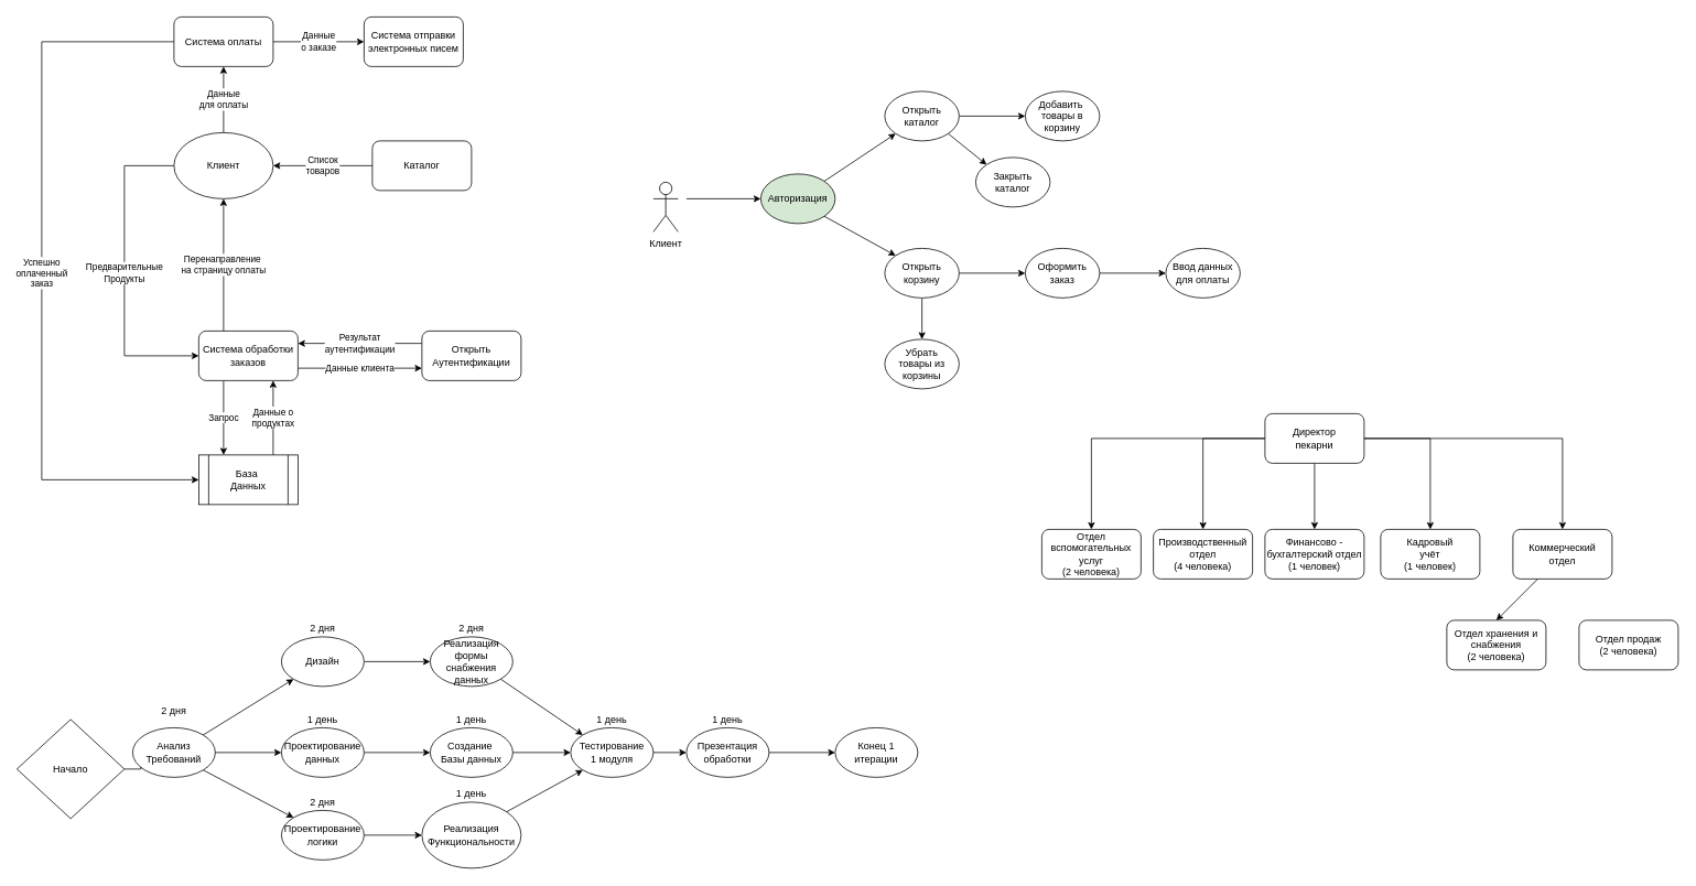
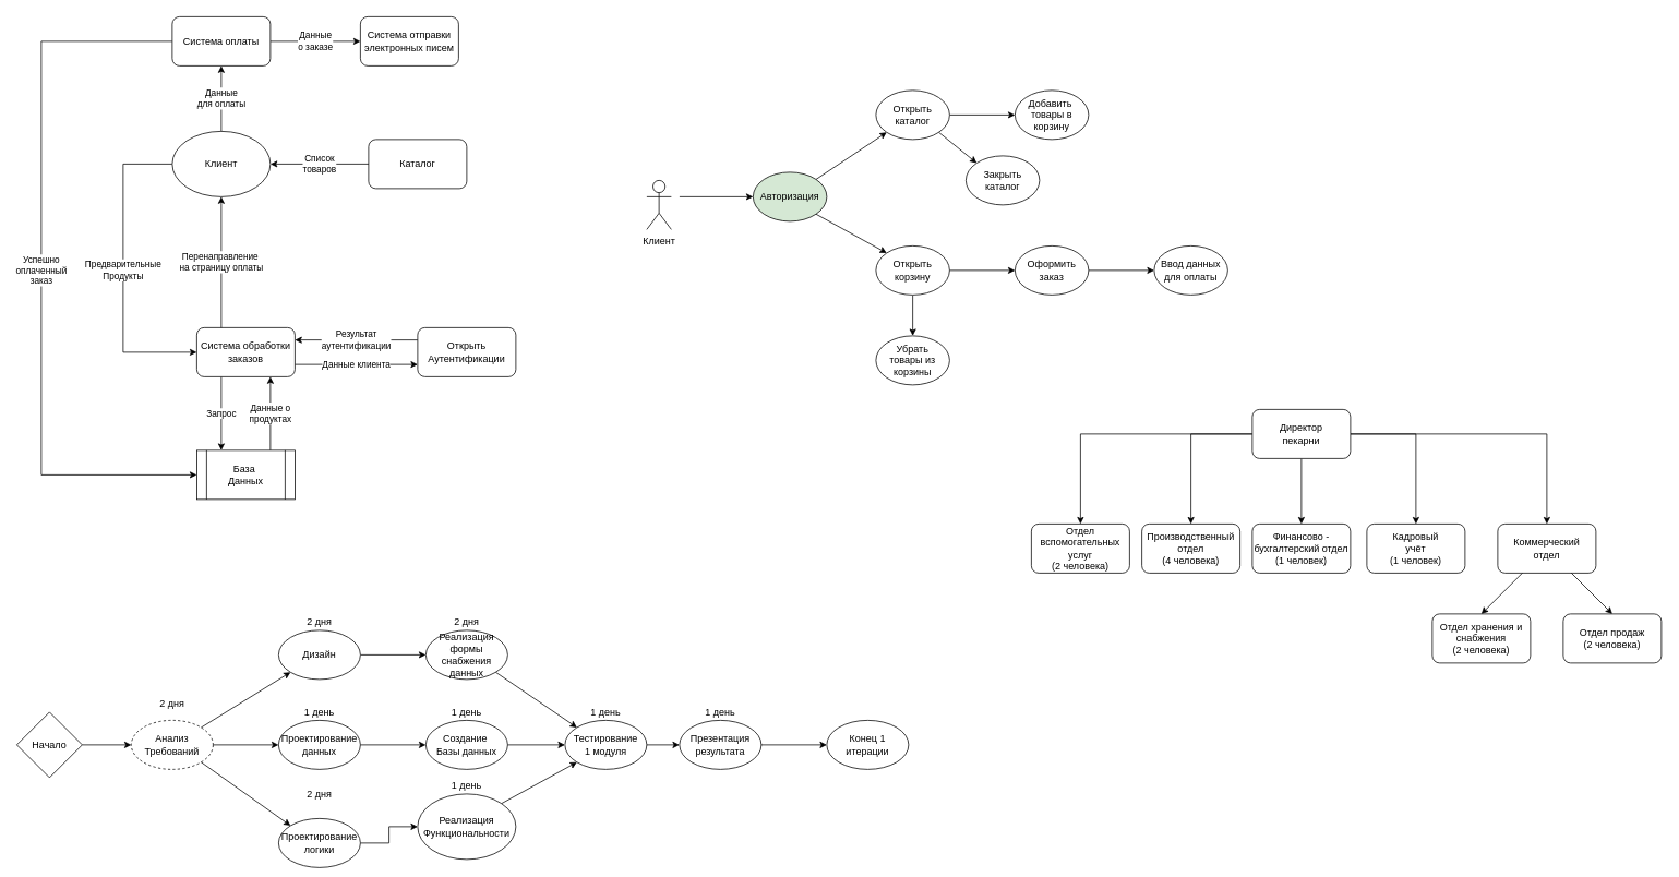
  <mxCell id="0" />
  <mxCell id="1" parent="0" />
  <mxCell id="2" value="Предварительные&lt;br&gt;Продукты" style="edgeStyle=orthogonalEdgeStyle;rounded=0;orthogonalLoop=1;jettySize=auto;html=1;exitX=0;exitY=0.5;exitDx=0;exitDy=0;entryX=0;entryY=0.5;entryDx=0;entryDy=0;" edge="1" parent="1" source="4" target="9"><mxGeometry relative="1" as="geometry"><Array as="points"><mxPoint x="150" y="200" /><mxPoint x="150" y="430" /></Array></mxGeometry></mxCell>
  <mxCell id="3" value="Данные &lt;br&gt;для оплаты" style="edgeStyle=orthogonalEdgeStyle;rounded=0;orthogonalLoop=1;jettySize=auto;html=1;" edge="1" parent="1" source="4" target="17"><mxGeometry relative="1" as="geometry" /></mxCell>
  <mxCell id="4" value="Клиент" style="ellipse;whiteSpace=wrap;html=1;" vertex="1" parent="1"><mxGeometry x="210" y="160" width="120" height="80" as="geometry" /></mxCell>
  <mxCell id="5" value="Каталог" style="rounded=1;whiteSpace=wrap;html=1;" vertex="1" parent="1"><mxGeometry x="450" y="170" width="120" height="60" as="geometry" /></mxCell>
  <mxCell id="6" value="Список&lt;br&gt;товаров" style="endArrow=classic;html=1;exitX=0;exitY=0.5;exitDx=0;exitDy=0;entryX=1;entryY=0.5;entryDx=0;entryDy=0;" edge="1" parent="1" source="5" target="4"><mxGeometry width="50" height="50" relative="1" as="geometry"><mxPoint x="400" y="310" as="sourcePoint" /><mxPoint x="450" y="260" as="targetPoint" /></mxGeometry></mxCell>
  <mxCell id="7" value="Запрос" style="edgeStyle=orthogonalEdgeStyle;rounded=0;orthogonalLoop=1;jettySize=auto;html=1;exitX=0.25;exitY=1;exitDx=0;exitDy=0;entryX=0.25;entryY=0;entryDx=0;entryDy=0;" edge="1" parent="1" source="9" target="11"><mxGeometry relative="1" as="geometry"><mxPoint x="270" y="540" as="targetPoint" /></mxGeometry></mxCell>
  <mxCell id="8" value="Данные клиента" style="edgeStyle=orthogonalEdgeStyle;rounded=0;orthogonalLoop=1;jettySize=auto;html=1;exitX=1;exitY=0.75;exitDx=0;exitDy=0;entryX=0;entryY=0.75;entryDx=0;entryDy=0;" edge="1" parent="1" source="9" target="13"><mxGeometry relative="1" as="geometry" /></mxCell>
  <mxCell id="9" value="Система обработки&lt;br&gt;заказов" style="rounded=1;whiteSpace=wrap;html=1;" vertex="1" parent="1"><mxGeometry x="240" y="400" width="120" height="60" as="geometry" /></mxCell>
  <mxCell id="10" value="Данные о&lt;br&gt;продуктах" style="edgeStyle=orthogonalEdgeStyle;rounded=0;orthogonalLoop=1;jettySize=auto;html=1;exitX=0.75;exitY=0;exitDx=0;exitDy=0;entryX=0.75;entryY=1;entryDx=0;entryDy=0;" edge="1" parent="1" source="11" target="9"><mxGeometry relative="1" as="geometry"><mxPoint x="330" y="540" as="sourcePoint" /></mxGeometry></mxCell>
  <mxCell id="11" value="База&amp;nbsp;&lt;br&gt;Данных" style="shape=process;whiteSpace=wrap;html=1;backgroundOutline=1;" vertex="1" parent="1"><mxGeometry x="240" y="550" width="120" height="60" as="geometry" /></mxCell>
  <mxCell id="12" value="Результат&lt;br&gt;аутентификации" style="edgeStyle=orthogonalEdgeStyle;rounded=0;orthogonalLoop=1;jettySize=auto;html=1;exitX=0;exitY=0.25;exitDx=0;exitDy=0;entryX=1;entryY=0.25;entryDx=0;entryDy=0;" edge="1" parent="1" source="13" target="9"><mxGeometry relative="1" as="geometry" /></mxCell>
  <mxCell id="13" value="Открыть&lt;br&gt;Аутентификации" style="rounded=1;whiteSpace=wrap;html=1;" vertex="1" parent="1"><mxGeometry x="510" y="400" width="120" height="60" as="geometry" /></mxCell>
  <mxCell id="14" value="Перенаправление&amp;nbsp;&lt;br&gt;на страницу оплаты" style="endArrow=classic;html=1;entryX=0.5;entryY=1;entryDx=0;entryDy=0;exitX=0.25;exitY=0;exitDx=0;exitDy=0;" edge="1" parent="1" source="9" target="4"><mxGeometry width="50" height="50" relative="1" as="geometry"><mxPoint x="490" y="320" as="sourcePoint" /><mxPoint x="540" y="270" as="targetPoint" /></mxGeometry></mxCell>
  <mxCell id="15" value="Данные &lt;br&gt;о заказе" style="edgeStyle=orthogonalEdgeStyle;rounded=0;orthogonalLoop=1;jettySize=auto;html=1;" edge="1" parent="1" source="17" target="18"><mxGeometry relative="1" as="geometry" /></mxCell>
  <mxCell id="16" value="Успешно&lt;br&gt;оплаченный&lt;br&gt;заказ" style="edgeStyle=orthogonalEdgeStyle;rounded=0;orthogonalLoop=1;jettySize=auto;html=1;exitX=0;exitY=0.5;exitDx=0;exitDy=0;entryX=0;entryY=0.5;entryDx=0;entryDy=0;" edge="1" parent="1" source="17" target="11"><mxGeometry relative="1" as="geometry"><Array as="points"><mxPoint x="50" y="50" /><mxPoint x="50" y="580" /></Array></mxGeometry></mxCell>
  <mxCell id="17" value="Система оплаты" style="rounded=1;whiteSpace=wrap;html=1;" vertex="1" parent="1"><mxGeometry x="210" y="20" width="120" height="60" as="geometry" /></mxCell>
  <mxCell id="18" value="Система отправки&lt;br&gt;электронных писем" style="whiteSpace=wrap;html=1;rounded=1;" vertex="1" parent="1"><mxGeometry x="440" y="20" width="120" height="60" as="geometry" /></mxCell>
  <mxCell id="19" value="Клиент" style="shape=umlActor;verticalLabelPosition=bottom;verticalAlign=top;html=1;outlineConnect=0;" vertex="1" parent="1"><mxGeometry x="790" y="220" width="30" height="60" as="geometry" /></mxCell>
  <mxCell id="20" value="" style="edgeStyle=orthogonalEdgeStyle;rounded=0;orthogonalLoop=1;jettySize=auto;html=1;" edge="1" parent="1" source="21" target="25"><mxGeometry relative="1" as="geometry" /></mxCell>
  <mxCell id="21" value="Открыть &lt;br&gt;каталог" style="ellipse;whiteSpace=wrap;html=1;" vertex="1" parent="1"><mxGeometry x="1070" y="110" width="90" height="60" as="geometry" /></mxCell>
  <mxCell id="22" value="" style="endArrow=classic;html=1;entryX=0;entryY=1;entryDx=0;entryDy=0;exitX=1;exitY=0;exitDx=0;exitDy=0;" edge="1" parent="1" source="34" target="21"><mxGeometry width="50" height="50" relative="1" as="geometry"><mxPoint x="1000" y="220" as="sourcePoint" /><mxPoint x="1100" y="220" as="targetPoint" /></mxGeometry></mxCell>
  <mxCell id="23" value="Закрыть&lt;br&gt;каталог" style="ellipse;whiteSpace=wrap;html=1;" vertex="1" parent="1"><mxGeometry x="1180" y="190" width="90" height="60" as="geometry" /></mxCell>
  <mxCell id="24" value="" style="endArrow=classic;html=1;exitX=1;exitY=1;exitDx=0;exitDy=0;entryX=0;entryY=0;entryDx=0;entryDy=0;" edge="1" parent="1" source="21" target="23"><mxGeometry width="50" height="50" relative="1" as="geometry"><mxPoint x="1160" y="210" as="sourcePoint" /><mxPoint x="1210" y="160" as="targetPoint" /></mxGeometry></mxCell>
  <mxCell id="25" value="Добавить&amp;nbsp;&lt;br&gt;товары в&lt;br&gt;корзину" style="ellipse;whiteSpace=wrap;html=1;" vertex="1" parent="1"><mxGeometry x="1240" y="110" width="90" height="60" as="geometry" /></mxCell>
  <mxCell id="26" value="" style="endArrow=classic;html=1;exitX=0.5;exitY=1;exitDx=0;exitDy=0;entryX=0.5;entryY=0;entryDx=0;entryDy=0;" edge="1" parent="1" source="30" target="27"><mxGeometry width="50" height="50" relative="1" as="geometry"><mxPoint x="1140.002" y="378.869" as="sourcePoint" /><mxPoint x="1203.06" y="340" as="targetPoint" /></mxGeometry></mxCell>
  <mxCell id="27" value="Убрать &lt;br&gt;товары из корзины" style="ellipse;whiteSpace=wrap;html=1;" vertex="1" parent="1"><mxGeometry x="1070" y="410" width="90" height="60" as="geometry" /></mxCell>
  <mxCell id="28" value="" style="endArrow=classic;html=1;entryX=0;entryY=0;entryDx=0;entryDy=0;exitX=1;exitY=1;exitDx=0;exitDy=0;" edge="1" parent="1" target="30" source="34"><mxGeometry width="50" height="50" relative="1" as="geometry"><mxPoint x="1010" y="260" as="sourcePoint" /><mxPoint x="1093.06" y="280" as="targetPoint" /></mxGeometry></mxCell>
  <mxCell id="29" value="" style="edgeStyle=orthogonalEdgeStyle;rounded=0;orthogonalLoop=1;jettySize=auto;html=1;" edge="1" parent="1" source="30" target="32"><mxGeometry relative="1" as="geometry" /></mxCell>
  <mxCell id="30" value="Открыть&lt;br&gt;корзину" style="ellipse;whiteSpace=wrap;html=1;" vertex="1" parent="1"><mxGeometry x="1070" y="300" width="90" height="60" as="geometry" /></mxCell>
  <mxCell id="31" value="" style="edgeStyle=orthogonalEdgeStyle;rounded=0;orthogonalLoop=1;jettySize=auto;html=1;" edge="1" parent="1" source="32" target="33"><mxGeometry relative="1" as="geometry" /></mxCell>
  <mxCell id="32" value="Оформить заказ" style="ellipse;whiteSpace=wrap;html=1;" vertex="1" parent="1"><mxGeometry x="1240" y="300" width="90" height="60" as="geometry" /></mxCell>
  <mxCell id="33" value="Ввод данных&lt;br&gt;для оплаты" style="ellipse;whiteSpace=wrap;html=1;" vertex="1" parent="1"><mxGeometry x="1410" y="300" width="90" height="60" as="geometry" /></mxCell>
  <mxCell id="34" value="Авторизация" style="ellipse;whiteSpace=wrap;html=1;fillColor=#d5e8d4;" vertex="1" parent="1"><mxGeometry x="920" y="210" width="90" height="60" as="geometry" /></mxCell>
  <mxCell id="35" value="" style="endArrow=classic;html=1;entryX=0;entryY=0.5;entryDx=0;entryDy=0;" edge="1" parent="1" target="34"><mxGeometry width="50" height="50" relative="1" as="geometry"><mxPoint x="830" y="240" as="sourcePoint" /><mxPoint x="1000" y="270" as="targetPoint" /></mxGeometry></mxCell>
  <mxCell id="36" value="" style="edgeStyle=orthogonalEdgeStyle;rounded=0;orthogonalLoop=1;jettySize=auto;html=1;" edge="1" parent="1" source="37" target="39"><mxGeometry relative="1" as="geometry" /></mxCell>
- <mxCell id="37" value="Начало" style="rhombus;whiteSpace=wrap;html=1;" vertex="1" parent="1"><mxGeometry x="20" y="870" width="130" height="120" as="geometry" /></mxCell>
+ <mxCell id="37" value="Начало" style="rhombus;whiteSpace=wrap;html=1;" vertex="1" parent="1"><mxGeometry x="20" y="870" width="80" height="80" as="geometry" /></mxCell>
  <mxCell id="38" value="" style="edgeStyle=orthogonalEdgeStyle;rounded=0;orthogonalLoop=1;jettySize=auto;html=1;entryX=0;entryY=0.5;entryDx=0;entryDy=0;" edge="1" parent="1" source="39" target="48"><mxGeometry relative="1" as="geometry" /></mxCell>
- <mxCell id="39" value="Анализ&lt;br&gt;Требований" style="ellipse;whiteSpace=wrap;html=1;" vertex="1" parent="1"><mxGeometry x="160" y="880" width="100" height="60" as="geometry" /></mxCell>
+ <mxCell id="39" value="Анализ&lt;br&gt;Требований" style="ellipse;whiteSpace=wrap;html=1;dashed=1;" vertex="1" parent="1"><mxGeometry x="160" y="880" width="100" height="60" as="geometry" /></mxCell>
  <mxCell id="40" value="" style="edgeStyle=orthogonalEdgeStyle;rounded=0;orthogonalLoop=1;jettySize=auto;html=1;" edge="1" parent="1" source="41" target="52"><mxGeometry relative="1" as="geometry" /></mxCell>
  <mxCell id="41" value="Дизайн" style="ellipse;whiteSpace=wrap;html=1;" vertex="1" parent="1"><mxGeometry x="340" y="770" width="100" height="60" as="geometry" /></mxCell>
  <mxCell id="42" value="" style="edgeStyle=orthogonalEdgeStyle;rounded=0;orthogonalLoop=1;jettySize=auto;html=1;" edge="1" parent="1" source="43" target="57"><mxGeometry relative="1" as="geometry" /></mxCell>
- <mxCell id="43" value="Проектирование&lt;br&gt;логики" style="ellipse;whiteSpace=wrap;html=1;" vertex="1" parent="1"><mxGeometry x="340" y="980" width="100" height="60" as="geometry" /></mxCell>
+ <mxCell id="43" value="Проектирование&lt;br&gt;логики" style="ellipse;whiteSpace=wrap;html=1;" vertex="1" parent="1"><mxGeometry x="340" y="1000" width="100" height="60" as="geometry" /></mxCell>
  <mxCell id="44" value="" style="endArrow=classic;html=1;exitX=1;exitY=0;exitDx=0;exitDy=0;entryX=0;entryY=1;entryDx=0;entryDy=0;" edge="1" parent="1" source="39" target="41"><mxGeometry width="50" height="50" relative="1" as="geometry"><mxPoint x="360" y="920" as="sourcePoint" /><mxPoint x="410" y="870" as="targetPoint" /></mxGeometry></mxCell>
  <mxCell id="45" value="" style="endArrow=classic;html=1;exitX=1;exitY=1;exitDx=0;exitDy=0;entryX=0;entryY=0;entryDx=0;entryDy=0;" edge="1" parent="1" source="39" target="43"><mxGeometry width="50" height="50" relative="1" as="geometry"><mxPoint x="360" y="920" as="sourcePoint" /><mxPoint x="410" y="870" as="targetPoint" /></mxGeometry></mxCell>
  <mxCell id="46" value="2 дня" style="text;html=1;strokeColor=none;fillColor=none;align=center;verticalAlign=middle;whiteSpace=wrap;rounded=0;" vertex="1" parent="1"><mxGeometry x="190" y="850" width="40" height="20" as="geometry" /></mxCell>
  <mxCell id="47" value="" style="edgeStyle=orthogonalEdgeStyle;rounded=0;orthogonalLoop=1;jettySize=auto;html=1;" edge="1" parent="1" source="48" target="55"><mxGeometry relative="1" as="geometry" /></mxCell>
  <mxCell id="48" value="Проектирование&lt;br&gt;данных" style="ellipse;whiteSpace=wrap;html=1;" vertex="1" parent="1"><mxGeometry x="340" y="880" width="100" height="60" as="geometry" /></mxCell>
  <mxCell id="49" value="1 день" style="text;html=1;strokeColor=none;fillColor=none;align=center;verticalAlign=middle;whiteSpace=wrap;rounded=0;" vertex="1" parent="1"><mxGeometry x="370" y="860" width="40" height="20" as="geometry" /></mxCell>
  <mxCell id="50" value="2 дня" style="text;html=1;strokeColor=none;fillColor=none;align=center;verticalAlign=middle;whiteSpace=wrap;rounded=0;" vertex="1" parent="1"><mxGeometry x="370" y="750" width="40" height="20" as="geometry" /></mxCell>
  <mxCell id="51" value="2 дня" style="text;html=1;strokeColor=none;fillColor=none;align=center;verticalAlign=middle;whiteSpace=wrap;rounded=0;" vertex="1" parent="1"><mxGeometry x="370" y="960" width="40" height="20" as="geometry" /></mxCell>
  <mxCell id="52" value="Реализация формы снабжения данных" style="ellipse;whiteSpace=wrap;html=1;" vertex="1" parent="1"><mxGeometry x="520" y="770" width="100" height="60" as="geometry" /></mxCell>
  <mxCell id="53" value="2 дня" style="text;html=1;strokeColor=none;fillColor=none;align=center;verticalAlign=middle;whiteSpace=wrap;rounded=0;" vertex="1" parent="1"><mxGeometry x="550" y="750" width="40" height="20" as="geometry" /></mxCell>
  <mxCell id="54" value="" style="edgeStyle=orthogonalEdgeStyle;rounded=0;orthogonalLoop=1;jettySize=auto;html=1;" edge="1" parent="1" source="55" target="59"><mxGeometry relative="1" as="geometry" /></mxCell>
  <mxCell id="55" value="Создание&amp;nbsp;&lt;br&gt;Базы данных" style="ellipse;whiteSpace=wrap;html=1;" vertex="1" parent="1"><mxGeometry x="520" y="880" width="100" height="60" as="geometry" /></mxCell>
  <mxCell id="56" value="1 день" style="text;html=1;strokeColor=none;fillColor=none;align=center;verticalAlign=middle;whiteSpace=wrap;rounded=0;" vertex="1" parent="1"><mxGeometry x="550" y="860" width="40" height="20" as="geometry" /></mxCell>
  <mxCell id="57" value="Реализация&lt;br&gt;Функциональности" style="ellipse;whiteSpace=wrap;html=1;" vertex="1" parent="1"><mxGeometry x="510" y="970" width="120" height="80" as="geometry" /></mxCell>
  <mxCell id="58" value="" style="edgeStyle=orthogonalEdgeStyle;rounded=0;orthogonalLoop=1;jettySize=auto;html=1;" edge="1" parent="1" source="59" target="65"><mxGeometry relative="1" as="geometry" /></mxCell>
  <mxCell id="59" value="Тестирование&lt;br&gt;1 модуля" style="ellipse;whiteSpace=wrap;html=1;" vertex="1" parent="1"><mxGeometry x="690" y="880" width="100" height="60" as="geometry" /></mxCell>
  <mxCell id="60" value="" style="endArrow=classic;html=1;exitX=1;exitY=0;exitDx=0;exitDy=0;entryX=0;entryY=1;entryDx=0;entryDy=0;" edge="1" parent="1" source="57" target="59"><mxGeometry width="50" height="50" relative="1" as="geometry"><mxPoint x="740" y="900" as="sourcePoint" /><mxPoint x="790" y="850" as="targetPoint" /></mxGeometry></mxCell>
  <mxCell id="61" value="" style="endArrow=classic;html=1;exitX=1;exitY=1;exitDx=0;exitDy=0;entryX=0;entryY=0;entryDx=0;entryDy=0;" edge="1" parent="1" source="52" target="59"><mxGeometry width="50" height="50" relative="1" as="geometry"><mxPoint x="622.426" y="991.716" as="sourcePoint" /><mxPoint x="714.577" y="941.172" as="targetPoint" /></mxGeometry></mxCell>
  <mxCell id="62" value="1 день" style="text;html=1;strokeColor=none;fillColor=none;align=center;verticalAlign=middle;whiteSpace=wrap;rounded=0;" vertex="1" parent="1"><mxGeometry x="720" y="860" width="40" height="20" as="geometry" /></mxCell>
  <mxCell id="63" value="1 день" style="text;html=1;strokeColor=none;fillColor=none;align=center;verticalAlign=middle;whiteSpace=wrap;rounded=0;" vertex="1" parent="1"><mxGeometry x="550" y="950" width="40" height="20" as="geometry" /></mxCell>
  <mxCell id="64" value="" style="edgeStyle=orthogonalEdgeStyle;rounded=0;orthogonalLoop=1;jettySize=auto;html=1;" edge="1" parent="1" source="65" target="67"><mxGeometry relative="1" as="geometry" /></mxCell>
- <mxCell id="65" value="Презентация&lt;br&gt;обработки" style="ellipse;whiteSpace=wrap;html=1;" vertex="1" parent="1"><mxGeometry x="830" y="880" width="100" height="60" as="geometry" /></mxCell>
+ <mxCell id="65" value="Презентация&lt;br&gt;результата" style="ellipse;whiteSpace=wrap;html=1;" vertex="1" parent="1"><mxGeometry x="830" y="880" width="100" height="60" as="geometry" /></mxCell>
  <mxCell id="66" value="1 день" style="text;html=1;strokeColor=none;fillColor=none;align=center;verticalAlign=middle;whiteSpace=wrap;rounded=0;" vertex="1" parent="1"><mxGeometry x="860" y="860" width="40" height="20" as="geometry" /></mxCell>
  <mxCell id="67" value="Конец 1&lt;br&gt;итерации" style="ellipse;whiteSpace=wrap;html=1;" vertex="1" parent="1"><mxGeometry x="1010" y="880" width="100" height="60" as="geometry" /></mxCell>
  <mxCell id="68" style="edgeStyle=orthogonalEdgeStyle;rounded=0;orthogonalLoop=1;jettySize=auto;html=1;entryX=0.5;entryY=0;entryDx=0;entryDy=0;" edge="1" parent="1" source="73" target="74"><mxGeometry relative="1" as="geometry" /></mxCell>
  <mxCell id="69" value="" style="edgeStyle=orthogonalEdgeStyle;rounded=0;orthogonalLoop=1;jettySize=auto;html=1;" edge="1" parent="1" source="73" target="75"><mxGeometry relative="1" as="geometry" /></mxCell>
  <mxCell id="70" style="edgeStyle=orthogonalEdgeStyle;rounded=0;orthogonalLoop=1;jettySize=auto;html=1;entryX=0.5;entryY=0;entryDx=0;entryDy=0;" edge="1" parent="1" source="73" target="76"><mxGeometry relative="1" as="geometry" /></mxCell>
  <mxCell id="71" style="edgeStyle=orthogonalEdgeStyle;rounded=0;orthogonalLoop=1;jettySize=auto;html=1;entryX=0.5;entryY=0;entryDx=0;entryDy=0;" edge="1" parent="1" source="73" target="77"><mxGeometry relative="1" as="geometry"><mxPoint x="1940" y="640" as="targetPoint" /></mxGeometry></mxCell>
  <mxCell id="72" style="edgeStyle=orthogonalEdgeStyle;rounded=0;orthogonalLoop=1;jettySize=auto;html=1;entryX=0.5;entryY=0;entryDx=0;entryDy=0;" edge="1" parent="1" source="73" target="82"><mxGeometry relative="1" as="geometry" /></mxCell>
  <mxCell id="73" value="Директор &lt;br&gt;пекарни" style="rounded=1;whiteSpace=wrap;html=1;" vertex="1" parent="1"><mxGeometry x="1530" y="500" width="120" height="60" as="geometry" /></mxCell>
  <mxCell id="74" value="Производственный отдел&lt;br&gt;(4 человека)" style="rounded=1;whiteSpace=wrap;html=1;" vertex="1" parent="1"><mxGeometry x="1395" y="640" width="120" height="60" as="geometry" /></mxCell>
  <mxCell id="75" value="Финансово - бухгалтерский отдел&lt;br&gt;(1 человек)" style="rounded=1;whiteSpace=wrap;html=1;" vertex="1" parent="1"><mxGeometry x="1530" y="640" width="120" height="60" as="geometry" /></mxCell>
  <mxCell id="76" value="Кадровый &lt;br&gt;учёт&lt;br&gt;(1 человек)" style="rounded=1;whiteSpace=wrap;html=1;" vertex="1" parent="1"><mxGeometry x="1670" y="640" width="120" height="60" as="geometry" /></mxCell>
  <mxCell id="77" value="Коммерческий&lt;br&gt;отдел" style="rounded=1;whiteSpace=wrap;html=1;" vertex="1" parent="1"><mxGeometry x="1830" y="640" width="120" height="60" as="geometry" /></mxCell>
  <mxCell id="78" value="Отдел хранения и снабжения &lt;br&gt;(2 человека)" style="rounded=1;whiteSpace=wrap;html=1;" vertex="1" parent="1"><mxGeometry x="1750" y="750" width="120" height="60" as="geometry" /></mxCell>
  <mxCell id="79" value="Отдел продаж&lt;br&gt;(2 человека)" style="rounded=1;whiteSpace=wrap;html=1;" vertex="1" parent="1"><mxGeometry x="1910" y="750" width="120" height="60" as="geometry" /></mxCell>
  <mxCell id="80" value="" style="endArrow=classic;html=1;exitX=0.25;exitY=1;exitDx=0;exitDy=0;entryX=0.5;entryY=0;entryDx=0;entryDy=0;" edge="1" parent="1" source="77" target="78"><mxGeometry width="50" height="50" relative="1" as="geometry"><mxPoint x="1810" y="790" as="sourcePoint" /><mxPoint x="1800" y="730" as="targetPoint" /></mxGeometry></mxCell>
+ <mxCell id="81" value="" style="endArrow=classic;html=1;entryX=0.5;entryY=0;entryDx=0;entryDy=0;exitX=0.75;exitY=1;exitDx=0;exitDy=0;" edge="1" parent="1" source="77" target="79"><mxGeometry width="50" height="50" relative="1" as="geometry"><mxPoint x="1900" y="730" as="sourcePoint" /><mxPoint x="1940" y="780" as="targetPoint" /></mxGeometry></mxCell>
  <mxCell id="82" value="Отдел&lt;br&gt;вспомогательных&lt;br&gt;услуг&lt;br&gt;(2 человека)" style="rounded=1;whiteSpace=wrap;html=1;" vertex="1" parent="1"><mxGeometry x="1260" y="640" width="120" height="60" as="geometry" /></mxCell>
